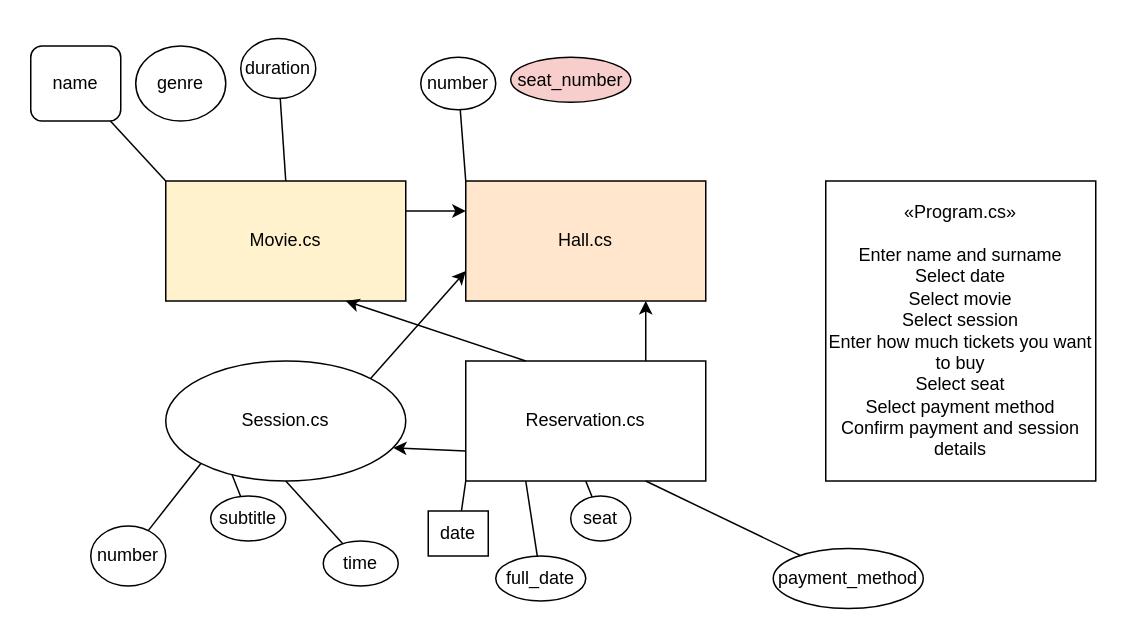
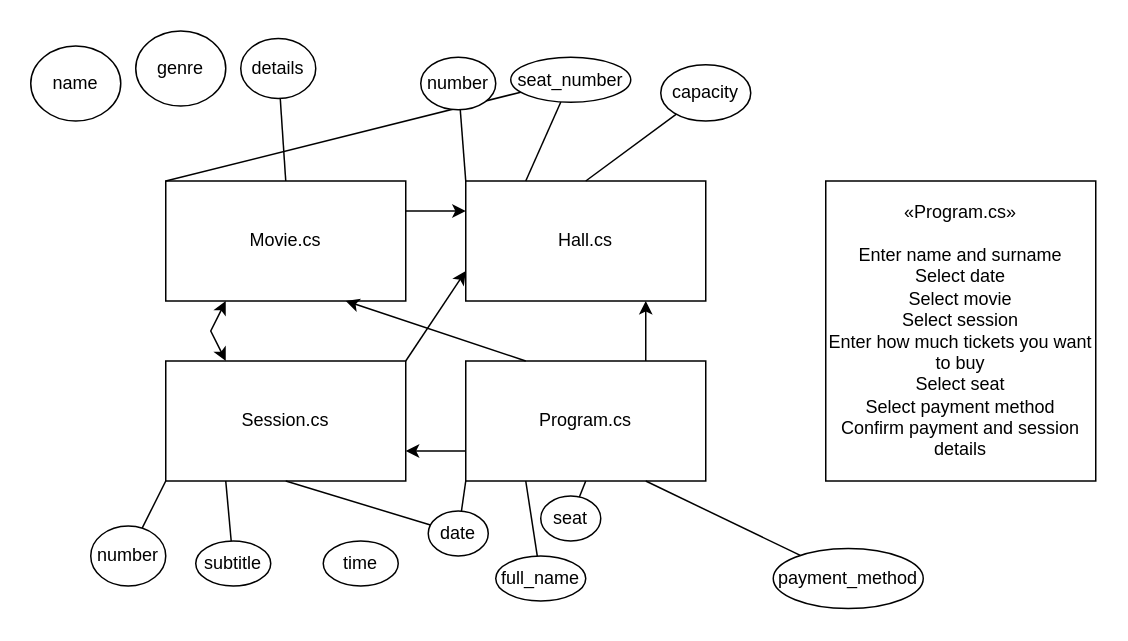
  <mxCell id="0" />
  <mxCell id="1" parent="0" />
- <mxCell id="2" value="Movie.cs" style="html=1;whiteSpace=wrap;fillColor=#fff2cc;" vertex="1" parent="1"><mxGeometry x="110" y="120" width="160" height="80" as="geometry" /></mxCell>
- <mxCell id="3" value="" style="endArrow=none;html=1;rounded=0;exitX=0;exitY=0;exitDx=0;exitDy=0;" edge="1" parent="1" source="2" target="4"><mxGeometry width="50" height="50" relative="1" as="geometry"><mxPoint x="300" y="200" as="sourcePoint" /><mxPoint x="350" y="150" as="targetPoint" /></mxGeometry></mxCell>
- <mxCell id="4" value="name" style="whiteSpace=wrap;html=1;rounded=1;" vertex="1" parent="1"><mxGeometry x="20" y="30" width="60" height="50" as="geometry" /></mxCell>
- <mxCell id="5" value="genre" style="ellipse;whiteSpace=wrap;html=1;" vertex="1" parent="1"><mxGeometry x="90" y="30" width="60" height="50" as="geometry" /></mxCell>
+ <mxCell id="2" value="Movie.cs" style="html=1;whiteSpace=wrap;" vertex="1" parent="1"><mxGeometry x="110" y="120" width="160" height="80" as="geometry" /></mxCell>
+ <mxCell id="3" value="" style="endArrow=none;html=1;rounded=0;exitX=0;exitY=0;exitDx=0;exitDy=0;" edge="1" parent="1" source="2" target="14"><mxGeometry width="50" height="50" relative="1" as="geometry"><mxPoint x="300" y="200" as="sourcePoint" /><mxPoint x="350" y="150" as="targetPoint" /></mxGeometry></mxCell>
+ <mxCell id="4" value="name" style="ellipse;whiteSpace=wrap;html=1;" vertex="1" parent="1"><mxGeometry x="20" y="30" width="60" height="50" as="geometry" /></mxCell>
+ <mxCell id="5" value="genre" style="ellipse;whiteSpace=wrap;html=1;" vertex="1" parent="1"><mxGeometry x="90" y="20" width="60" height="50" as="geometry" /></mxCell>
  <mxCell id="6" value="" style="endArrow=none;html=1;rounded=0;exitX=0.5;exitY=0;exitDx=0;exitDy=0;" edge="1" parent="1" source="2" target="7"><mxGeometry width="50" height="50" relative="1" as="geometry"><mxPoint x="300" y="200" as="sourcePoint" /><mxPoint x="350" y="150" as="targetPoint" /></mxGeometry></mxCell>
- <mxCell id="7" value="duration" style="ellipse;whiteSpace=wrap;html=1;" vertex="1" parent="1"><mxGeometry x="160" y="25" width="50" height="40" as="geometry" /></mxCell>
- <mxCell id="8" value="Hall.cs" style="html=1;whiteSpace=wrap;fillColor=#ffe6cc;" vertex="1" parent="1"><mxGeometry x="310" y="120" width="160" height="80" as="geometry" /></mxCell>
- <mxCell id="9" value="Session.cs" style="ellipse;html=1;whiteSpace=wrap;" vertex="1" parent="1"><mxGeometry x="110" y="240" width="160" height="80" as="geometry" /></mxCell>
- <mxCell id="10" value="Reservation.cs" style="html=1;whiteSpace=wrap;" vertex="1" parent="1"><mxGeometry x="310" y="240" width="160" height="80" as="geometry" /></mxCell>
+ <mxCell id="7" value="details" style="ellipse;whiteSpace=wrap;html=1;" vertex="1" parent="1"><mxGeometry x="160" y="25" width="50" height="40" as="geometry" /></mxCell>
+ <mxCell id="8" value="Hall.cs" style="html=1;whiteSpace=wrap;" vertex="1" parent="1"><mxGeometry x="310" y="120" width="160" height="80" as="geometry" /></mxCell>
+ <mxCell id="9" value="Session.cs" style="html=1;whiteSpace=wrap;" vertex="1" parent="1"><mxGeometry x="110" y="240" width="160" height="80" as="geometry" /></mxCell>
+ <mxCell id="10" value="Program.cs" style="html=1;whiteSpace=wrap;" vertex="1" parent="1"><mxGeometry x="310" y="240" width="160" height="80" as="geometry" /></mxCell>
  <mxCell id="11" value="" style="endArrow=none;html=1;rounded=0;exitX=0;exitY=0;exitDx=0;exitDy=0;" edge="1" parent="1" source="8" target="12"><mxGeometry width="50" height="50" relative="1" as="geometry"><mxPoint x="390" y="230" as="sourcePoint" /><mxPoint x="440" y="180" as="targetPoint" /></mxGeometry></mxCell>
  <mxCell id="12" value="number" style="ellipse;whiteSpace=wrap;html=1;" vertex="1" parent="1"><mxGeometry x="280" y="37.5" width="50" height="35" as="geometry" /></mxCell>
- <mxCell id="14" value="seat_number" style="ellipse;whiteSpace=wrap;html=1;fillColor=#f8cecc;" vertex="1" parent="1"><mxGeometry x="340" y="37.5" width="80" height="30" as="geometry" /></mxCell>
+ <mxCell id="13" value="" style="endArrow=none;html=1;rounded=0;exitX=0.25;exitY=0;exitDx=0;exitDy=0;" edge="1" parent="1" source="8" target="14"><mxGeometry width="50" height="50" relative="1" as="geometry"><mxPoint x="390" y="230" as="sourcePoint" /><mxPoint x="440" y="180" as="targetPoint" /></mxGeometry></mxCell>
+ <mxCell id="14" value="seat_number" style="ellipse;whiteSpace=wrap;html=1;" vertex="1" parent="1"><mxGeometry x="340" y="37.5" width="80" height="30" as="geometry" /></mxCell>
+ <mxCell id="15" value="" style="endArrow=none;html=1;rounded=0;exitX=0.5;exitY=0;exitDx=0;exitDy=0;" edge="1" parent="1" source="8" target="16"><mxGeometry width="50" height="50" relative="1" as="geometry"><mxPoint x="390" y="230" as="sourcePoint" /><mxPoint x="440" y="180" as="targetPoint" /></mxGeometry></mxCell>
+ <mxCell id="16" value="capacity" style="ellipse;whiteSpace=wrap;html=1;" vertex="1" parent="1"><mxGeometry x="440" y="42.5" width="60" height="37.5" as="geometry" /></mxCell>
  <mxCell id="17" value="" style="endArrow=none;html=1;rounded=0;exitX=0;exitY=1;exitDx=0;exitDy=0;" edge="1" parent="1" source="9" target="18"><mxGeometry width="50" height="50" relative="1" as="geometry"><mxPoint x="390" y="230" as="sourcePoint" /><mxPoint x="440" y="180" as="targetPoint" /></mxGeometry></mxCell>
  <mxCell id="18" value="number" style="ellipse;whiteSpace=wrap;html=1;" vertex="1" parent="1"><mxGeometry x="60" y="350" width="50" height="40" as="geometry" /></mxCell>
  <mxCell id="19" value="" style="endArrow=none;html=1;rounded=0;exitX=0.25;exitY=1;exitDx=0;exitDy=0;" edge="1" parent="1" source="9" target="20"><mxGeometry width="50" height="50" relative="1" as="geometry"><mxPoint x="390" y="380" as="sourcePoint" /><mxPoint x="440" y="330" as="targetPoint" /></mxGeometry></mxCell>
- <mxCell id="20" value="subtitle" style="ellipse;whiteSpace=wrap;html=1;" vertex="1" parent="1"><mxGeometry x="140" y="330" width="50" height="30" as="geometry" /></mxCell>
- <mxCell id="21" value="" style="endArrow=none;html=1;rounded=0;exitX=0.5;exitY=1;exitDx=0;exitDy=0;" edge="1" parent="1" source="9" target="22"><mxGeometry width="50" height="50" relative="1" as="geometry"><mxPoint x="390" y="380" as="sourcePoint" /><mxPoint x="440" y="330" as="targetPoint" /></mxGeometry></mxCell>
+ <mxCell id="20" value="subtitle" style="ellipse;whiteSpace=wrap;html=1;" vertex="1" parent="1"><mxGeometry x="130" y="360" width="50" height="30" as="geometry" /></mxCell>
+ <mxCell id="21" value="" style="endArrow=none;html=1;rounded=0;exitX=0.5;exitY=1;exitDx=0;exitDy=0;" edge="1" parent="1" source="9" target="24"><mxGeometry width="50" height="50" relative="1" as="geometry"><mxPoint x="390" y="380" as="sourcePoint" /><mxPoint x="440" y="330" as="targetPoint" /></mxGeometry></mxCell>
  <mxCell id="22" value="time" style="ellipse;whiteSpace=wrap;html=1;" vertex="1" parent="1"><mxGeometry x="215" y="360" width="50" height="30" as="geometry" /></mxCell>
  <mxCell id="23" value="" style="endArrow=none;html=1;rounded=0;exitX=0;exitY=1;exitDx=0;exitDy=0;" edge="1" parent="1" source="10" target="24"><mxGeometry width="50" height="50" relative="1" as="geometry"><mxPoint x="390" y="380" as="sourcePoint" /><mxPoint x="440" y="330" as="targetPoint" /></mxGeometry></mxCell>
- <mxCell id="24" value="date" style="whiteSpace=wrap;html=1;rounded=0;" vertex="1" parent="1"><mxGeometry x="285" y="340" width="40" height="30" as="geometry" /></mxCell>
+ <mxCell id="24" value="date" style="ellipse;whiteSpace=wrap;html=1;" vertex="1" parent="1"><mxGeometry x="285" y="340" width="40" height="30" as="geometry" /></mxCell>
  <mxCell id="25" value="" style="endArrow=none;html=1;rounded=0;exitX=0.25;exitY=1;exitDx=0;exitDy=0;" edge="1" parent="1" source="10" target="26"><mxGeometry width="50" height="50" relative="1" as="geometry"><mxPoint x="390" y="380" as="sourcePoint" /><mxPoint x="440" y="330" as="targetPoint" /></mxGeometry></mxCell>
- <mxCell id="26" value="full_date" style="ellipse;whiteSpace=wrap;html=1;" vertex="1" parent="1"><mxGeometry x="330" y="370" width="60" height="30" as="geometry" /></mxCell>
+ <mxCell id="26" value="full_name" style="ellipse;whiteSpace=wrap;html=1;" vertex="1" parent="1"><mxGeometry x="330" y="370" width="60" height="30" as="geometry" /></mxCell>
  <mxCell id="27" value="" style="endArrow=none;html=1;rounded=0;exitX=0.5;exitY=1;exitDx=0;exitDy=0;" edge="1" parent="1" source="10" target="28"><mxGeometry width="50" height="50" relative="1" as="geometry"><mxPoint x="390" y="380" as="sourcePoint" /><mxPoint x="440" y="330" as="targetPoint" /></mxGeometry></mxCell>
- <mxCell id="28" value="seat" style="ellipse;whiteSpace=wrap;html=1;" vertex="1" parent="1"><mxGeometry x="380" y="330" width="40" height="30" as="geometry" /></mxCell>
+ <mxCell id="28" value="seat" style="ellipse;whiteSpace=wrap;html=1;" vertex="1" parent="1"><mxGeometry x="360" y="330" width="40" height="30" as="geometry" /></mxCell>
  <mxCell id="29" value="" style="endArrow=none;html=1;rounded=0;exitX=0.75;exitY=1;exitDx=0;exitDy=0;" edge="1" parent="1" source="10" target="30"><mxGeometry width="50" height="50" relative="1" as="geometry"><mxPoint x="390" y="380" as="sourcePoint" /><mxPoint x="440" y="330" as="targetPoint" /></mxGeometry></mxCell>
  <mxCell id="30" value="payment_method" style="ellipse;whiteSpace=wrap;html=1;" vertex="1" parent="1"><mxGeometry x="515" y="365" width="100" height="40" as="geometry" /></mxCell>
  <mxCell id="31" value="«Program.cs»&lt;br&gt;&lt;br&gt;&lt;span style=&quot;background-color: initial;&quot;&gt;Enter name and surname&lt;/span&gt;&lt;br&gt;&lt;div&gt;Select date&lt;/div&gt;&lt;div&gt;Select movie&lt;/div&gt;&lt;div&gt;Select session&lt;/div&gt;&lt;div&gt;Enter how much tickets you want to buy&lt;/div&gt;&lt;div&gt;Select seat&lt;/div&gt;&lt;div&gt;Select payment method&lt;/div&gt;&lt;div&gt;Confirm payment and session details&lt;/div&gt;" style="html=1;whiteSpace=wrap;" vertex="1" parent="1"><mxGeometry x="550" y="120" width="180" height="200" as="geometry" /></mxCell>
+ <mxCell id="32" value="" style="endArrow=classic;startArrow=classic;html=1;rounded=0;entryX=0.25;entryY=1;entryDx=0;entryDy=0;exitX=0.25;exitY=0;exitDx=0;exitDy=0;" edge="1" parent="1" source="9" target="2"><mxGeometry width="50" height="50" relative="1" as="geometry"><mxPoint x="380" y="320" as="sourcePoint" /><mxPoint x="430" y="270" as="targetPoint" /><Array as="points"><mxPoint x="140" y="220" /></Array></mxGeometry></mxCell>
  <mxCell id="33" value="" style="endArrow=classic;html=1;rounded=0;exitX=1;exitY=0.25;exitDx=0;exitDy=0;entryX=0;entryY=0.25;entryDx=0;entryDy=0;" edge="1" parent="1" source="2" target="8"><mxGeometry width="50" height="50" relative="1" as="geometry"><mxPoint x="380" y="320" as="sourcePoint" /><mxPoint x="430" y="270" as="targetPoint" /></mxGeometry></mxCell>
  <mxCell id="34" value="" style="endArrow=classic;html=1;rounded=0;exitX=1;exitY=0;exitDx=0;exitDy=0;entryX=0;entryY=0.75;entryDx=0;entryDy=0;" edge="1" parent="1" source="9" target="8"><mxGeometry width="50" height="50" relative="1" as="geometry"><mxPoint x="380" y="320" as="sourcePoint" /><mxPoint x="430" y="270" as="targetPoint" /></mxGeometry></mxCell>
  <mxCell id="35" value="" style="endArrow=classic;html=1;rounded=0;entryX=1;entryY=0.75;entryDx=0;entryDy=0;exitX=0;exitY=0.75;exitDx=0;exitDy=0;" edge="1" parent="1" source="10" target="9"><mxGeometry width="50" height="50" relative="1" as="geometry"><mxPoint x="380" y="320" as="sourcePoint" /><mxPoint x="430" y="270" as="targetPoint" /></mxGeometry></mxCell>
  <mxCell id="36" value="" style="endArrow=classic;html=1;rounded=0;entryX=0.75;entryY=1;entryDx=0;entryDy=0;exitX=0.75;exitY=0;exitDx=0;exitDy=0;" edge="1" parent="1" source="10" target="8"><mxGeometry width="50" height="50" relative="1" as="geometry"><mxPoint x="380" y="320" as="sourcePoint" /><mxPoint x="430" y="270" as="targetPoint" /></mxGeometry></mxCell>
  <mxCell id="37" value="" style="endArrow=classic;html=1;rounded=0;entryX=0.75;entryY=1;entryDx=0;entryDy=0;exitX=0.25;exitY=0;exitDx=0;exitDy=0;" edge="1" parent="1" source="10" target="2"><mxGeometry width="50" height="50" relative="1" as="geometry"><mxPoint x="380" y="320" as="sourcePoint" /><mxPoint x="430" y="270" as="targetPoint" /></mxGeometry></mxCell>
